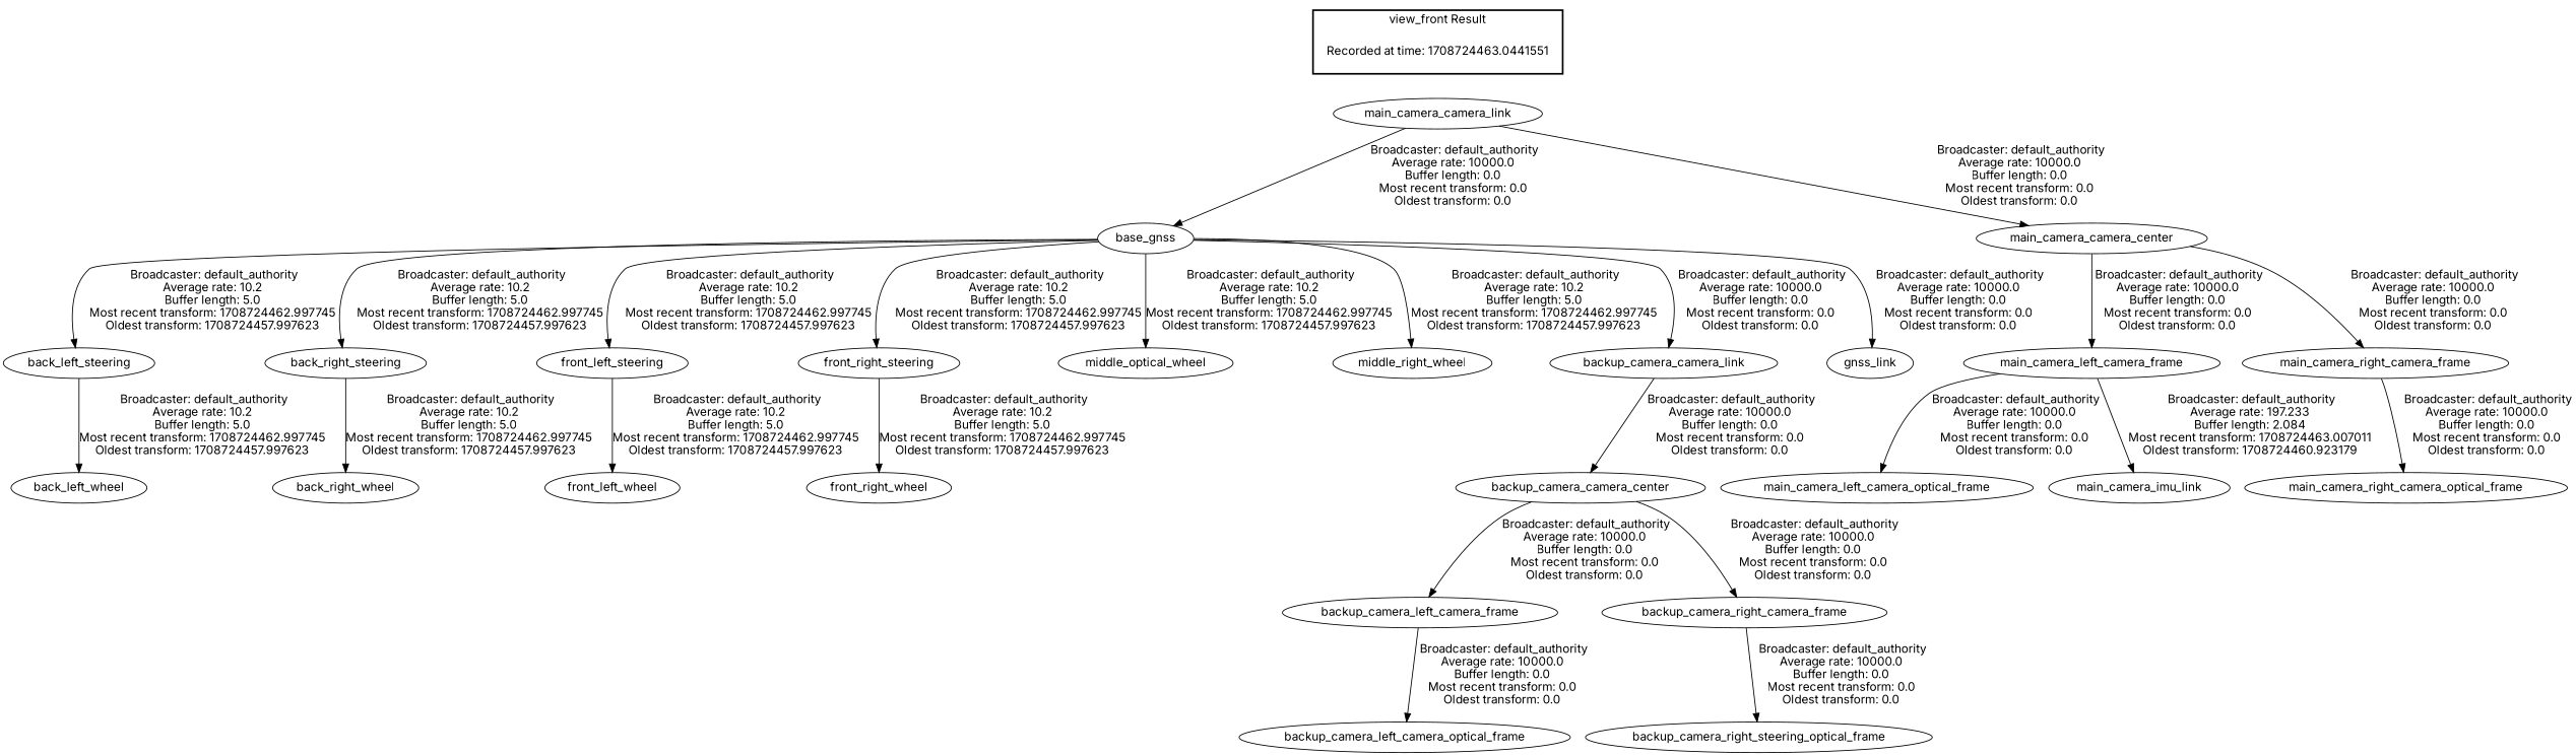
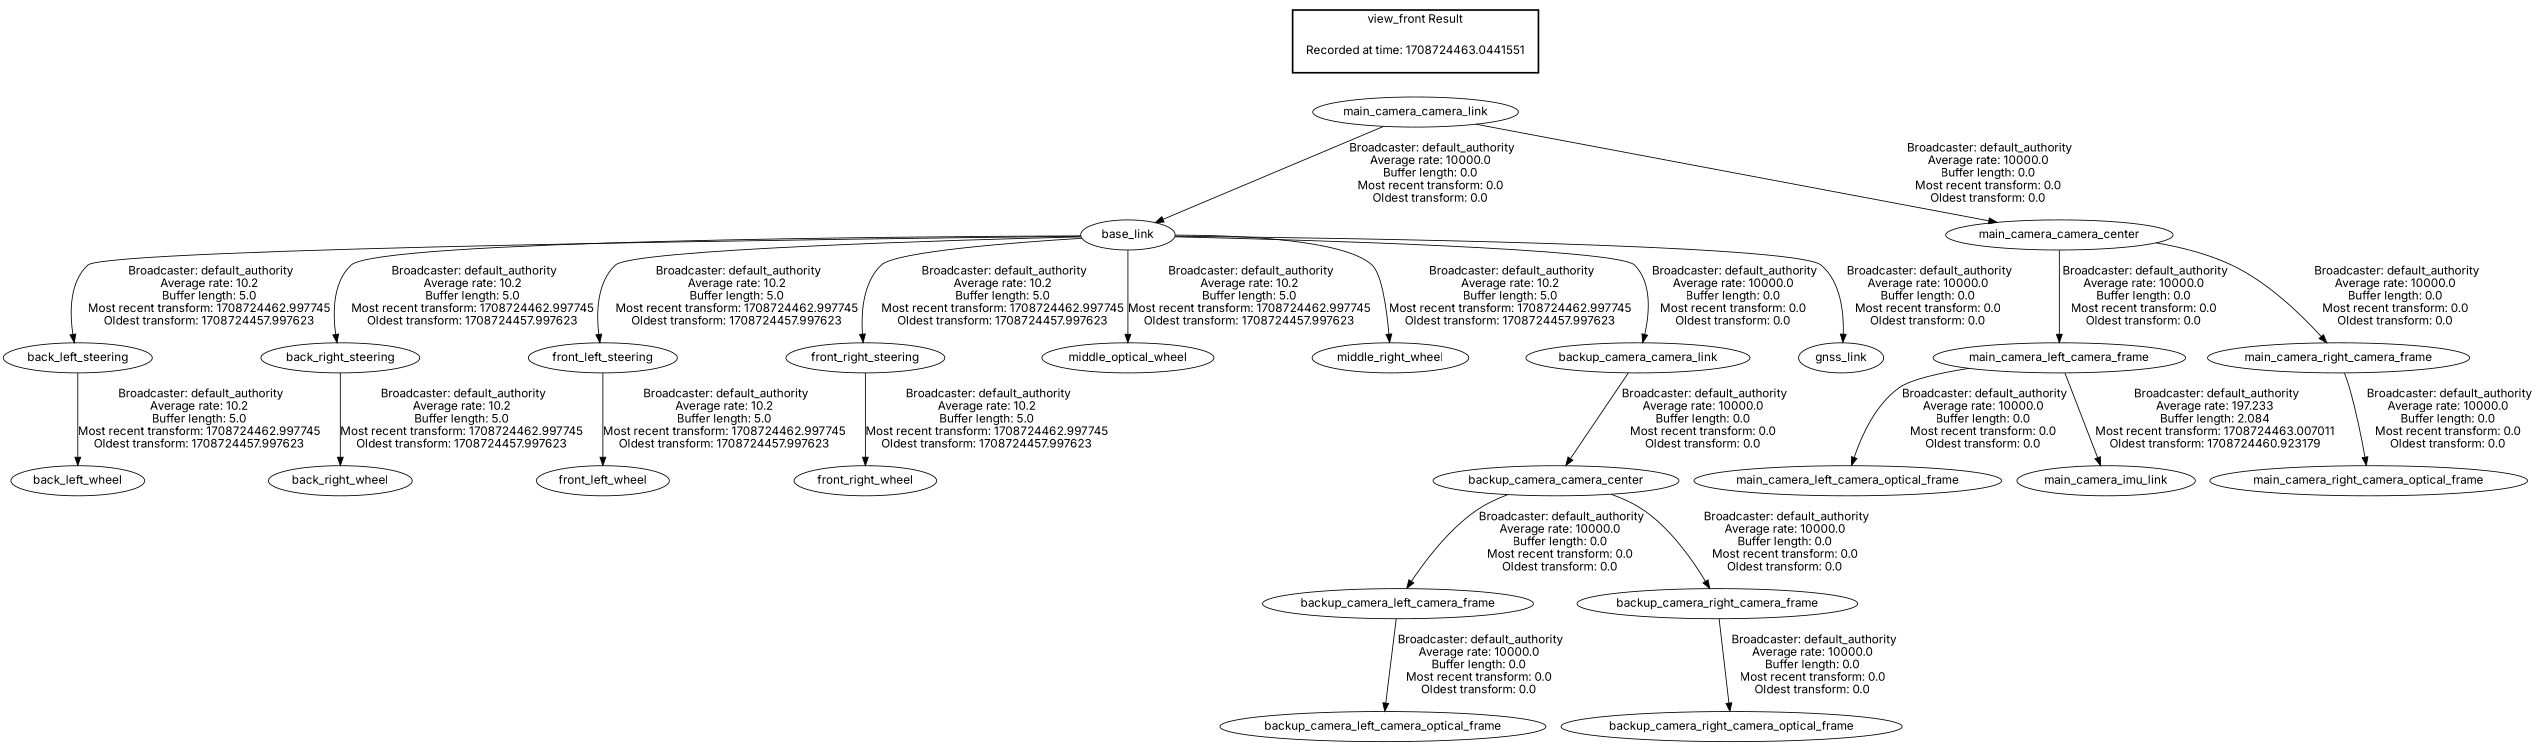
  digraph {
    fontname=Inter
    node [fontname=Inter]
    edge [fontname=Inter]
    "Recorded at time: 1708724463.0441551" [shape=plaintext]
    main_camera_camera_link
-   base_link [label=base_gnss]
+   base_link
    back_left_steering
    back_right_steering
    front_left_steering
    front_right_steering
    n8 [label=middle_optical_wheel]
    middle_right_wheel
    backup_camera_camera_link
    gnss_link
    back_left_wheel
    back_right_wheel
    front_left_wheel
    front_right_wheel
    backup_camera_camera_center
    main_camera_camera_center
    main_camera_left_camera_frame
    main_camera_right_camera_frame
    backup_camera_left_camera_frame
    backup_camera_right_camera_frame
    backup_camera_left_camera_optical_frame
-   backup_camera_right_camera_optical_frame [label=backup_camera_right_steering_optical_frame]
+   backup_camera_right_camera_optical_frame
    main_camera_left_camera_optical_frame
    main_camera_imu_link
    main_camera_right_camera_optical_frame
    subgraph cluster_1 {
      color=black
      label="view_front Result"
      style=bold
      "Recorded at time: 1708724463.0441551"
    }
    "Recorded at time: 1708724463.0441551" -> main_camera_camera_link [style=invis]
    main_camera_camera_link -> base_link [label=" Broadcaster: default_authority\nAverage rate: 10000.0\nBuffer length: 0.0\nMost recent transform: 0.0\nOldest transform: 0.0\n"]
    main_camera_camera_link -> main_camera_camera_center [label=" Broadcaster: default_authority\nAverage rate: 10000.0\nBuffer length: 0.0\nMost recent transform: 0.0\nOldest transform: 0.0\n"]
    base_link -> back_left_steering [label=" Broadcaster: default_authority\nAverage rate: 10.2\nBuffer length: 5.0\nMost recent transform: 1708724462.997745\nOldest transform: 1708724457.997623\n"]
    base_link -> back_right_steering [label=" Broadcaster: default_authority\nAverage rate: 10.2\nBuffer length: 5.0\nMost recent transform: 1708724462.997745\nOldest transform: 1708724457.997623\n"]
    base_link -> front_left_steering [label=" Broadcaster: default_authority\nAverage rate: 10.2\nBuffer length: 5.0\nMost recent transform: 1708724462.997745\nOldest transform: 1708724457.997623\n"]
    base_link -> front_right_steering [label=" Broadcaster: default_authority\nAverage rate: 10.2\nBuffer length: 5.0\nMost recent transform: 1708724462.997745\nOldest transform: 1708724457.997623\n"]
    base_link -> n8 [label=" Broadcaster: default_authority\nAverage rate: 10.2\nBuffer length: 5.0\nMost recent transform: 1708724462.997745\nOldest transform: 1708724457.997623\n"]
    base_link -> middle_right_wheel [label=" Broadcaster: default_authority\nAverage rate: 10.2\nBuffer length: 5.0\nMost recent transform: 1708724462.997745\nOldest transform: 1708724457.997623\n"]
    base_link -> backup_camera_camera_link [label=" Broadcaster: default_authority\nAverage rate: 10000.0\nBuffer length: 0.0\nMost recent transform: 0.0\nOldest transform: 0.0\n"]
    base_link -> gnss_link [label=" Broadcaster: default_authority\nAverage rate: 10000.0\nBuffer length: 0.0\nMost recent transform: 0.0\nOldest transform: 0.0\n"]
    back_left_steering -> back_left_wheel [label=" Broadcaster: default_authority\nAverage rate: 10.2\nBuffer length: 5.0\nMost recent transform: 1708724462.997745\nOldest transform: 1708724457.997623\n"]
    back_right_steering -> back_right_wheel [label=" Broadcaster: default_authority\nAverage rate: 10.2\nBuffer length: 5.0\nMost recent transform: 1708724462.997745\nOldest transform: 1708724457.997623\n"]
    front_left_steering -> front_left_wheel [label=" Broadcaster: default_authority\nAverage rate: 10.2\nBuffer length: 5.0\nMost recent transform: 1708724462.997745\nOldest transform: 1708724457.997623\n"]
    front_right_steering -> front_right_wheel [label=" Broadcaster: default_authority\nAverage rate: 10.2\nBuffer length: 5.0\nMost recent transform: 1708724462.997745\nOldest transform: 1708724457.997623\n"]
    backup_camera_camera_link -> backup_camera_camera_center [label=" Broadcaster: default_authority\nAverage rate: 10000.0\nBuffer length: 0.0\nMost recent transform: 0.0\nOldest transform: 0.0\n"]
    backup_camera_camera_center -> backup_camera_left_camera_frame [label=" Broadcaster: default_authority\nAverage rate: 10000.0\nBuffer length: 0.0\nMost recent transform: 0.0\nOldest transform: 0.0\n"]
    backup_camera_camera_center -> backup_camera_right_camera_frame [label=" Broadcaster: default_authority\nAverage rate: 10000.0\nBuffer length: 0.0\nMost recent transform: 0.0\nOldest transform: 0.0\n"]
    main_camera_camera_center -> main_camera_left_camera_frame [label=" Broadcaster: default_authority\nAverage rate: 10000.0\nBuffer length: 0.0\nMost recent transform: 0.0\nOldest transform: 0.0\n"]
    main_camera_camera_center -> main_camera_right_camera_frame [label=" Broadcaster: default_authority\nAverage rate: 10000.0\nBuffer length: 0.0\nMost recent transform: 0.0\nOldest transform: 0.0\n"]
    main_camera_left_camera_frame -> main_camera_left_camera_optical_frame [label=" Broadcaster: default_authority\nAverage rate: 10000.0\nBuffer length: 0.0\nMost recent transform: 0.0\nOldest transform: 0.0\n"]
    main_camera_left_camera_frame -> main_camera_imu_link [label=" Broadcaster: default_authority\nAverage rate: 197.233\nBuffer length: 2.084\nMost recent transform: 1708724463.007011\nOldest transform: 1708724460.923179\n"]
    main_camera_right_camera_frame -> main_camera_right_camera_optical_frame [label=" Broadcaster: default_authority\nAverage rate: 10000.0\nBuffer length: 0.0\nMost recent transform: 0.0\nOldest transform: 0.0\n"]
    backup_camera_left_camera_frame -> backup_camera_left_camera_optical_frame [label=" Broadcaster: default_authority\nAverage rate: 10000.0\nBuffer length: 0.0\nMost recent transform: 0.0\nOldest transform: 0.0\n"]
    backup_camera_right_camera_frame -> backup_camera_right_camera_optical_frame [label=" Broadcaster: default_authority\nAverage rate: 10000.0\nBuffer length: 0.0\nMost recent transform: 0.0\nOldest transform: 0.0\n"]
  }
